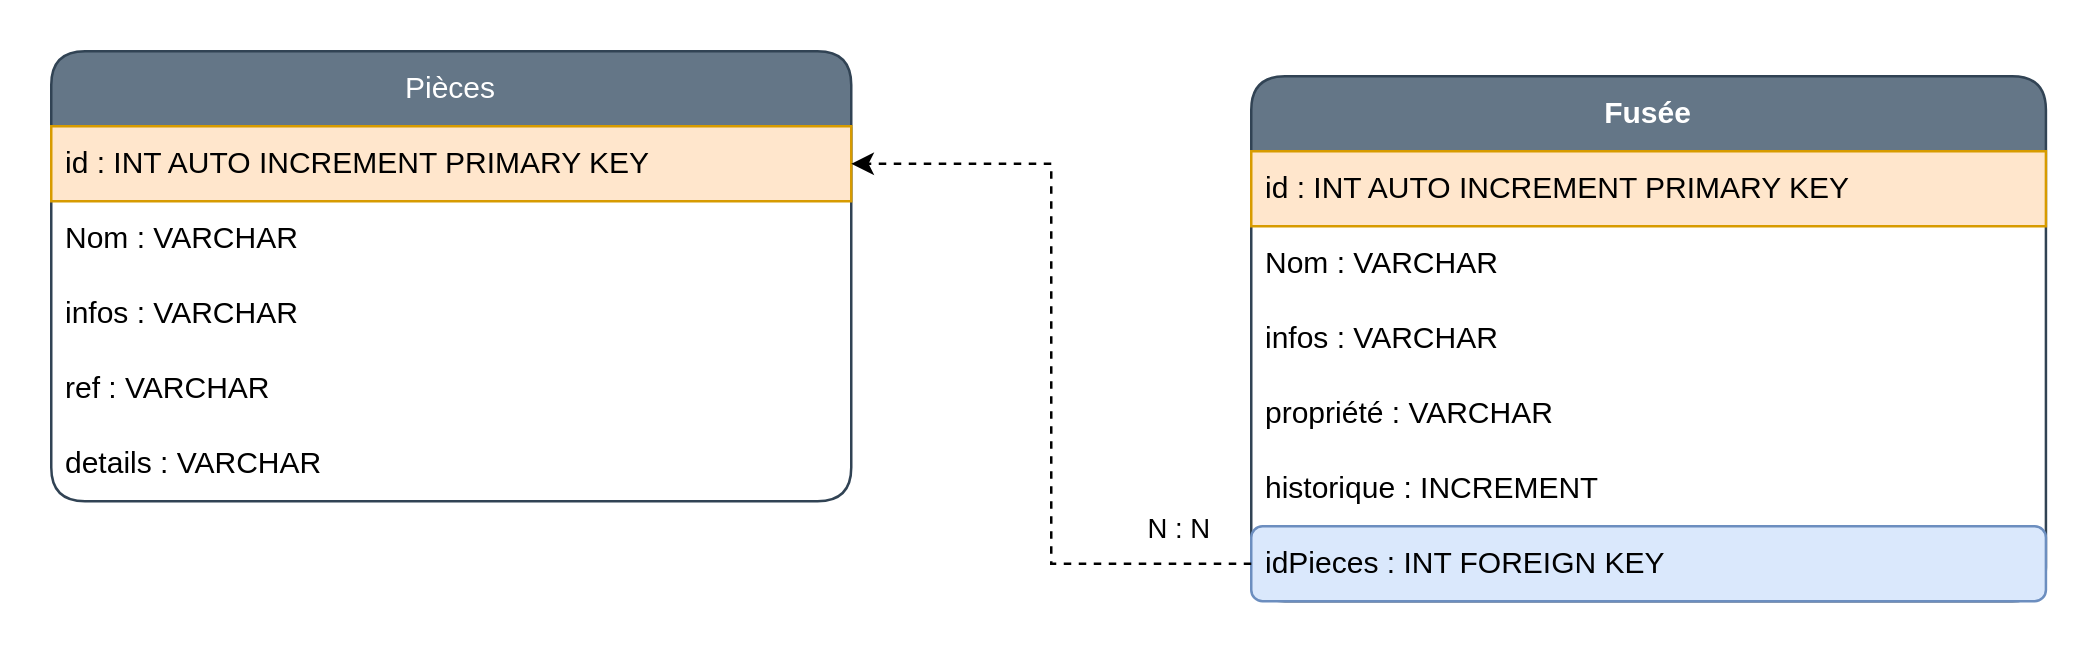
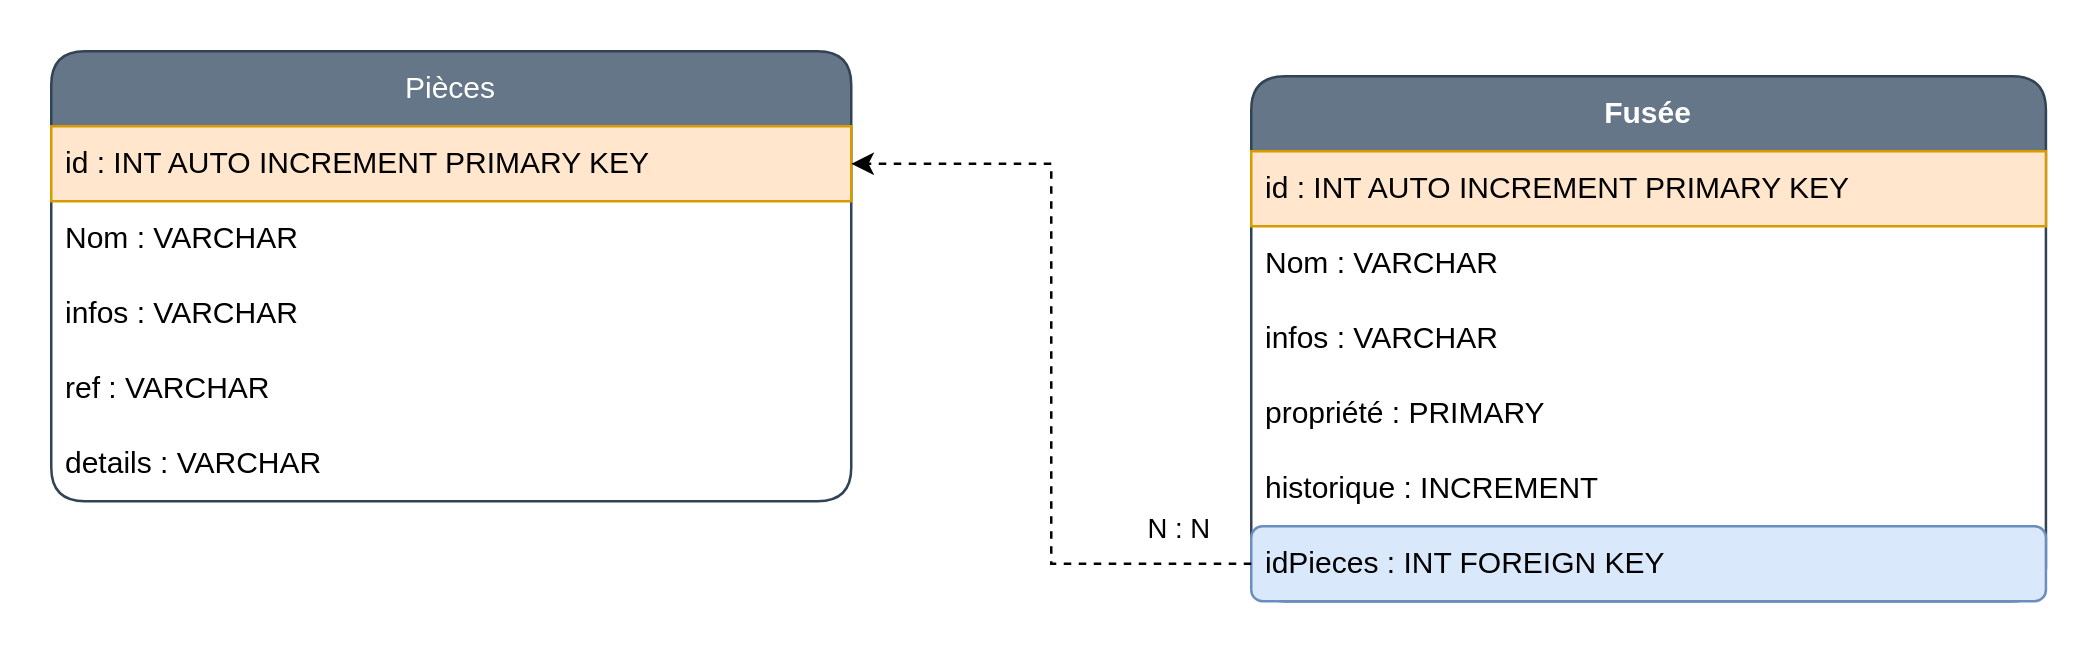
  <mxCell id="0" />
  <mxCell id="1" parent="0" />
  <mxCell id="2" value="&lt;b&gt;Fusée&lt;/b&gt;" style="swimlane;fontStyle=0;childLayout=stackLayout;horizontal=1;startSize=30;horizontalStack=0;resizeParent=1;resizeParentMax=0;resizeLast=0;collapsible=1;marginBottom=0;whiteSpace=wrap;html=1;rounded=1;fillColor=#647687;fontColor=#ffffff;strokeColor=#314354;" vertex="1" parent="1"><mxGeometry x="500" y="30" width="317.87" height="210" as="geometry" /></mxCell>
  <mxCell id="3" value="id : INT AUTO INCREMENT PRIMARY KEY" style="text;strokeColor=#d79b00;fillColor=#ffe6cc;align=left;verticalAlign=middle;spacingLeft=4;spacingRight=4;overflow=hidden;points=[[0,0.5],[1,0.5]];portConstraint=eastwest;rotatable=0;whiteSpace=wrap;html=1;" vertex="1" parent="2"><mxGeometry y="30" width="317.87" height="30" as="geometry" /></mxCell>
  <mxCell id="4" value="Nom : VARCHAR" style="text;strokeColor=none;fillColor=none;align=left;verticalAlign=middle;spacingLeft=4;spacingRight=4;overflow=hidden;points=[[0,0.5],[1,0.5]];portConstraint=eastwest;rotatable=0;whiteSpace=wrap;html=1;" vertex="1" parent="2"><mxGeometry y="60" width="317.87" height="30" as="geometry" /></mxCell>
  <mxCell id="5" value="infos : VARCHAR" style="text;strokeColor=none;fillColor=none;align=left;verticalAlign=middle;spacingLeft=4;spacingRight=4;overflow=hidden;points=[[0,0.5],[1,0.5]];portConstraint=eastwest;rotatable=0;whiteSpace=wrap;html=1;rounded=1;" vertex="1" parent="2"><mxGeometry y="90" width="317.87" height="30" as="geometry" /></mxCell>
- <mxCell id="6" value="propriété : VARCHAR" style="text;strokeColor=none;fillColor=none;align=left;verticalAlign=middle;spacingLeft=4;spacingRight=4;overflow=hidden;points=[[0,0.5],[1,0.5]];portConstraint=eastwest;rotatable=0;whiteSpace=wrap;html=1;rounded=1;" vertex="1" parent="2"><mxGeometry y="120" width="317.87" height="30" as="geometry" /></mxCell>
+ <mxCell id="6" value="propriété : PRIMARY" style="text;strokeColor=none;fillColor=none;align=left;verticalAlign=middle;spacingLeft=4;spacingRight=4;overflow=hidden;points=[[0,0.5],[1,0.5]];portConstraint=eastwest;rotatable=0;whiteSpace=wrap;html=1;rounded=1;" vertex="1" parent="2"><mxGeometry y="120" width="317.87" height="30" as="geometry" /></mxCell>
  <mxCell id="7" value="historique : INCREMENT" style="text;strokeColor=none;fillColor=none;align=left;verticalAlign=middle;spacingLeft=4;spacingRight=4;overflow=hidden;points=[[0,0.5],[1,0.5]];portConstraint=eastwest;rotatable=0;whiteSpace=wrap;html=1;rounded=1;" vertex="1" parent="2"><mxGeometry y="150" width="317.87" height="30" as="geometry" /></mxCell>
  <mxCell id="8" value="idPieces : INT FOREIGN KEY" style="text;strokeColor=#6c8ebf;fillColor=#dae8fc;align=left;verticalAlign=middle;spacingLeft=4;spacingRight=4;overflow=hidden;points=[[0,0.5],[1,0.5]];portConstraint=eastwest;rotatable=0;whiteSpace=wrap;html=1;rounded=1;" vertex="1" parent="2"><mxGeometry y="180" width="317.87" height="30" as="geometry" /></mxCell>
  <mxCell id="9" value="Pièces" style="swimlane;fontStyle=0;childLayout=stackLayout;horizontal=1;startSize=30;horizontalStack=0;resizeParent=1;resizeParentMax=0;resizeLast=0;collapsible=1;marginBottom=0;whiteSpace=wrap;html=1;rounded=1;fillColor=#647687;fontColor=#ffffff;strokeColor=#314354;" vertex="1" parent="1"><mxGeometry x="20" y="20" width="320" height="180" as="geometry" /></mxCell>
  <mxCell id="10" value="id : INT AUTO INCREMENT PRIMARY KEY" style="text;strokeColor=#d79b00;fillColor=#ffe6cc;align=left;verticalAlign=middle;spacingLeft=4;spacingRight=4;overflow=hidden;points=[[0,0.5],[1,0.5]];portConstraint=eastwest;rotatable=0;whiteSpace=wrap;html=1;" vertex="1" parent="9"><mxGeometry y="30" width="320" height="30" as="geometry" /></mxCell>
  <mxCell id="11" value="Nom : VARCHAR" style="text;strokeColor=none;fillColor=none;align=left;verticalAlign=middle;spacingLeft=4;spacingRight=4;overflow=hidden;points=[[0,0.5],[1,0.5]];portConstraint=eastwest;rotatable=0;whiteSpace=wrap;html=1;rounded=1;" vertex="1" parent="9"><mxGeometry y="60" width="320" height="30" as="geometry" /></mxCell>
  <mxCell id="12" value="infos : VARCHAR" style="text;strokeColor=none;fillColor=none;align=left;verticalAlign=middle;spacingLeft=4;spacingRight=4;overflow=hidden;points=[[0,0.5],[1,0.5]];portConstraint=eastwest;rotatable=0;whiteSpace=wrap;html=1;rounded=1;" vertex="1" parent="9"><mxGeometry y="90" width="320" height="30" as="geometry" /></mxCell>
  <mxCell id="13" value="ref : VARCHAR" style="text;strokeColor=none;fillColor=none;align=left;verticalAlign=middle;spacingLeft=4;spacingRight=4;overflow=hidden;points=[[0,0.5],[1,0.5]];portConstraint=eastwest;rotatable=0;whiteSpace=wrap;html=1;rounded=1;" vertex="1" parent="9"><mxGeometry y="120" width="320" height="30" as="geometry" /></mxCell>
  <mxCell id="14" value="details : VARCHAR" style="text;strokeColor=none;fillColor=none;align=left;verticalAlign=middle;spacingLeft=4;spacingRight=4;overflow=hidden;points=[[0,0.5],[1,0.5]];portConstraint=eastwest;rotatable=0;whiteSpace=wrap;html=1;rounded=1;" vertex="1" parent="9"><mxGeometry y="150" width="320" height="30" as="geometry" /></mxCell>
  <mxCell id="15" style="edgeStyle=orthogonalEdgeStyle;rounded=0;orthogonalLoop=1;jettySize=auto;html=1;entryX=1;entryY=0.25;entryDx=0;entryDy=0;dashed=1;" edge="1" parent="1" source="8" target="9"><mxGeometry relative="1" as="geometry" /></mxCell>
  <mxCell id="16" value="N : N" style="edgeLabel;html=1;align=center;verticalAlign=middle;resizable=0;points=[];" vertex="1" connectable="0" parent="15"><mxGeometry x="-0.884" y="1" relative="1" as="geometry"><mxPoint x="-11" y="-16" as="offset" /></mxGeometry></mxCell>
